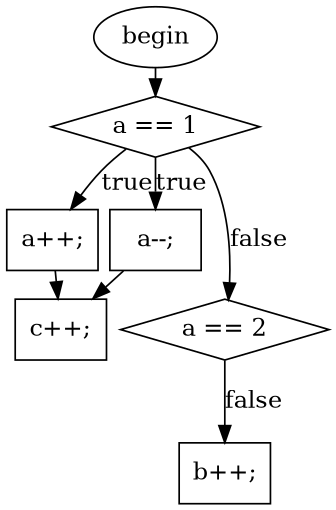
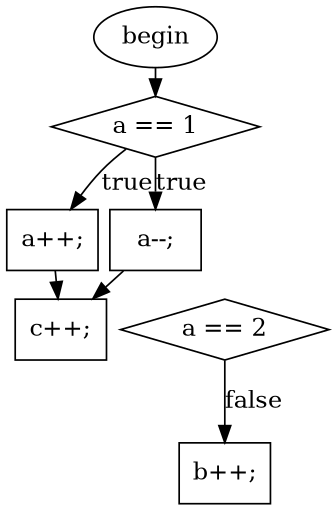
  digraph {
    nodesep=0.1
    ranksep=0.1
    node [fillcolor=white shape=box style=filled]
    n1 [label=begin shape=ellipse]
    n2 [label="a == 1" shape=diamond]
    n3 [label="a++;"]
    n4 [label="a == 2" shape=diamond]
    n5 [label="a--;"]
    n6 [label="c++;"]
    n7 [label="b++;"]
    n1 -> n2
    n2 -> n3 [label=true minlen=1]
-   n2 -> n4 [label=false minlen=2]
    n2 -> n5 [label=true minlen=1]
    n3 -> n6
    n4 -> n7 [label=false minlen=2]
    n5 -> n6
  }
